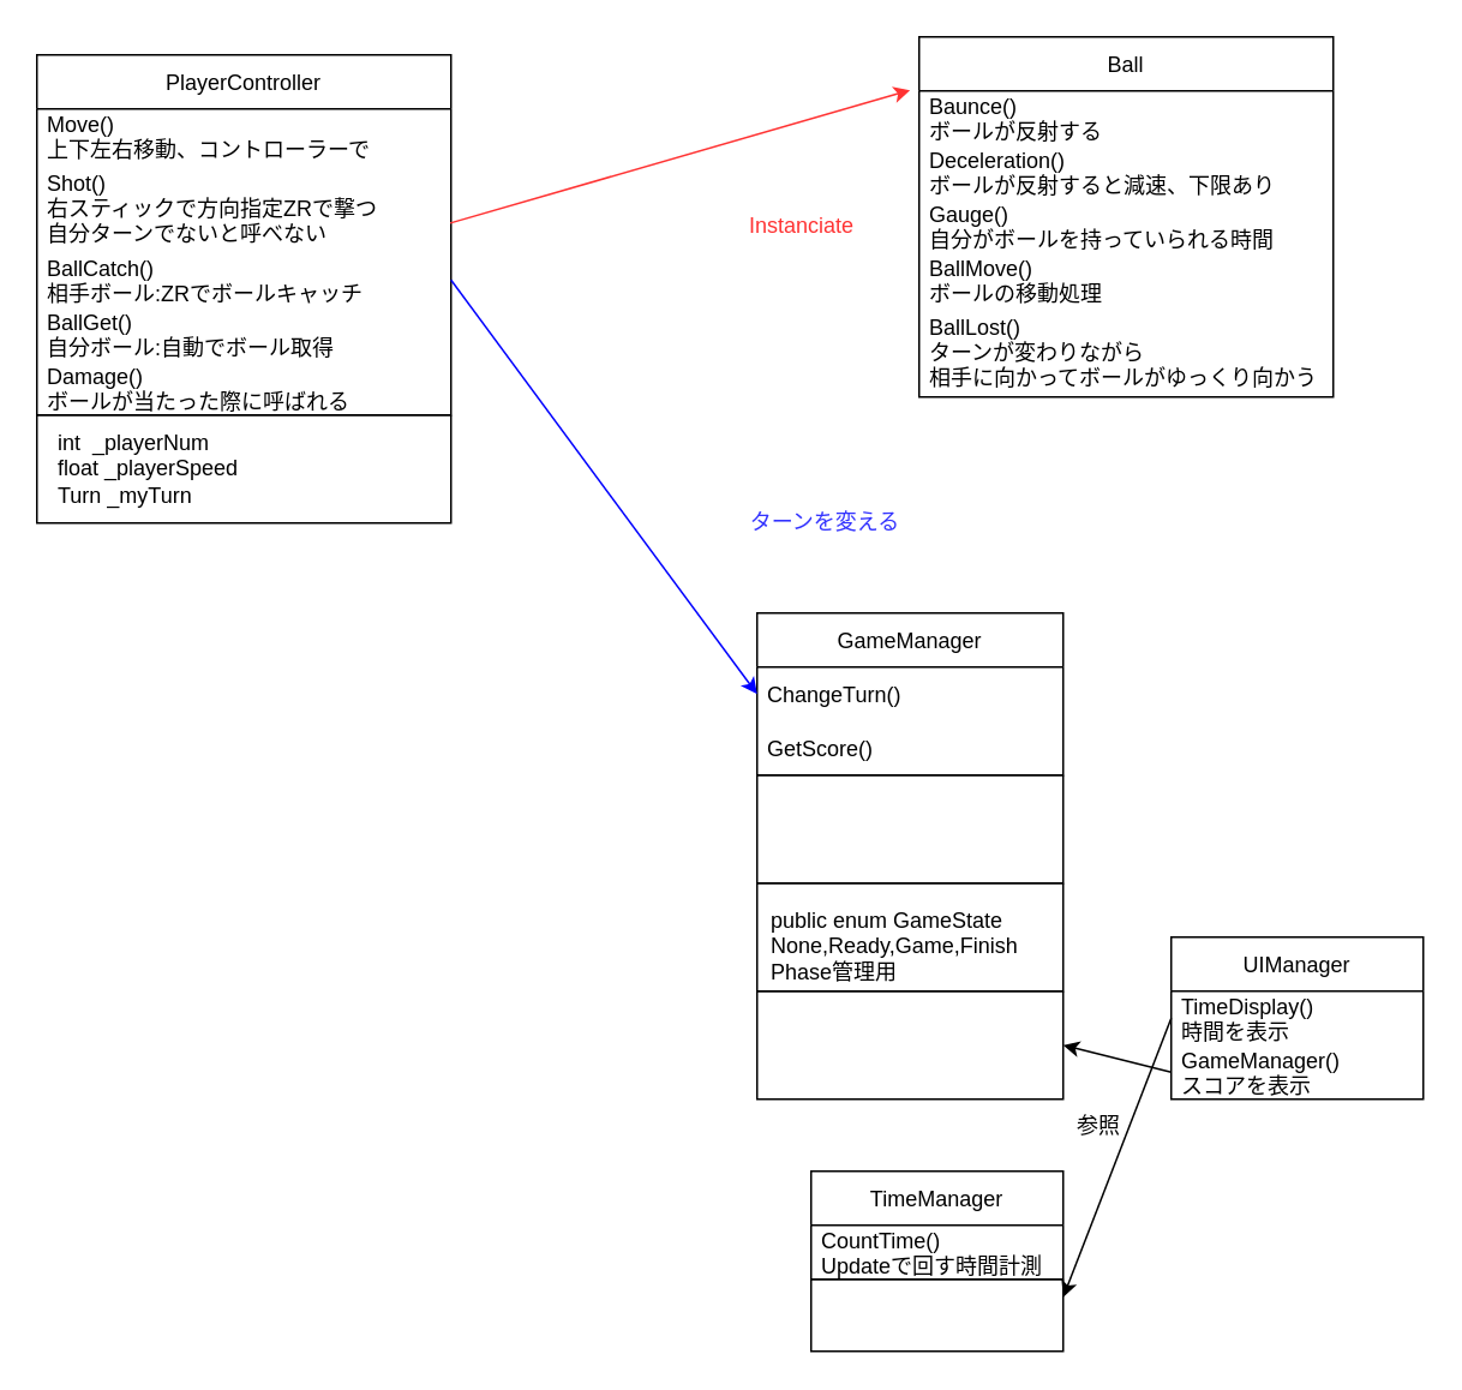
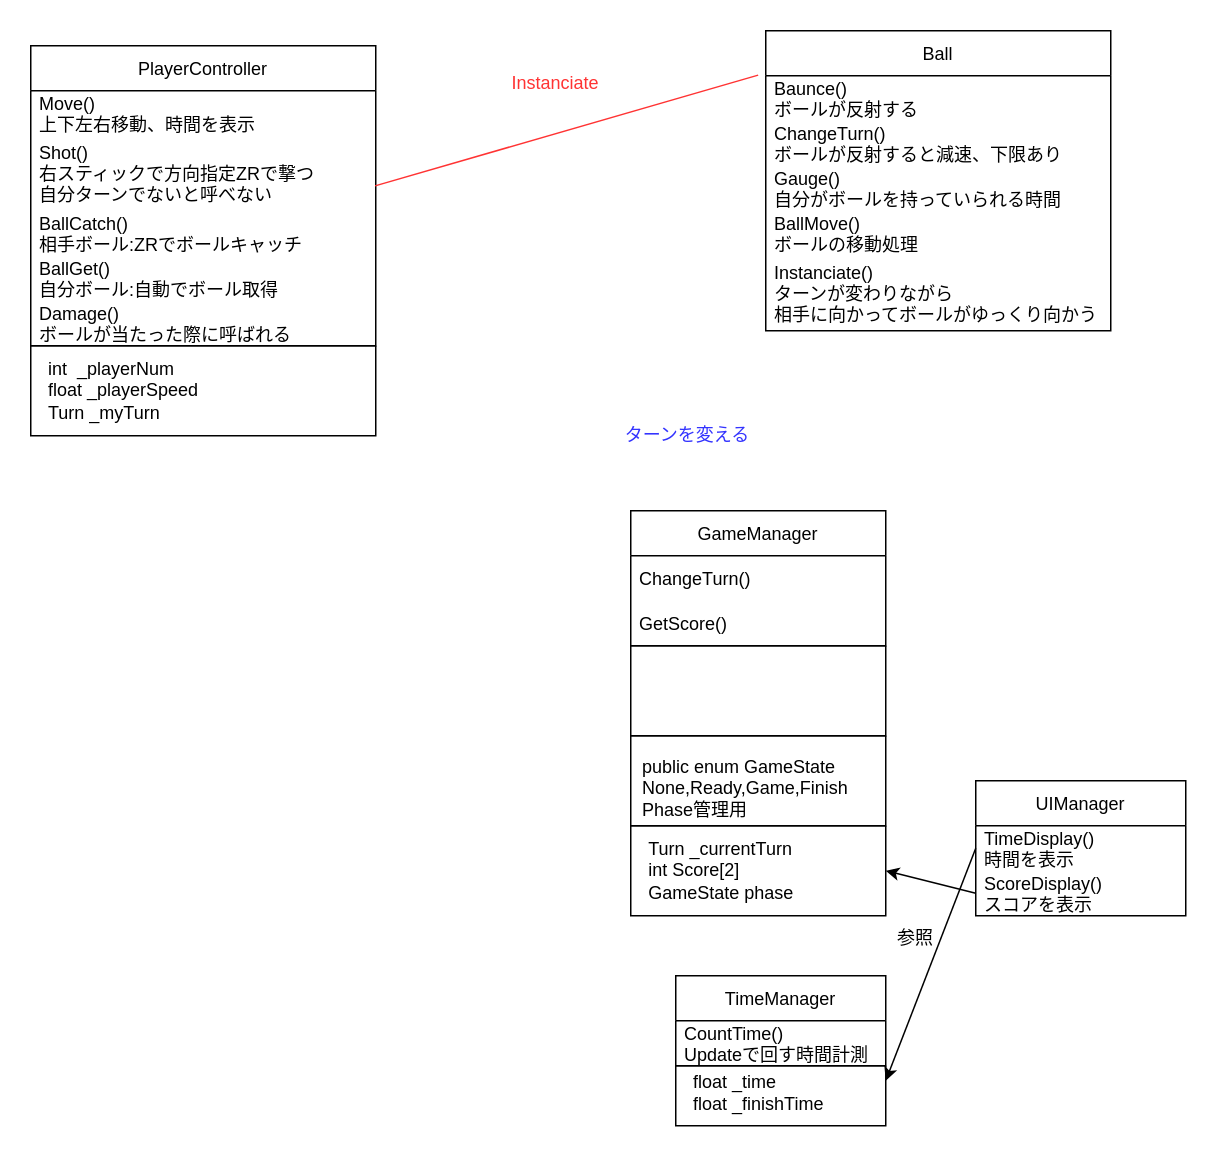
  <mxCell id="0" />
  <mxCell id="1" parent="0" />
  <mxCell id="2" value="PlayerController" style="swimlane;fontStyle=0;childLayout=stackLayout;horizontal=1;startSize=30;horizontalStack=0;resizeParent=1;resizeParentMax=0;resizeLast=0;collapsible=1;marginBottom=0;" vertex="1" parent="1"><mxGeometry x="20" y="30" width="230" height="200" as="geometry" /></mxCell>
- <mxCell id="3" value="Move()&#10;上下左右移動、コントローラーで" style="text;strokeColor=none;fillColor=none;align=left;verticalAlign=middle;spacingLeft=4;spacingRight=4;overflow=hidden;points=[[0,0.5],[1,0.5]];portConstraint=eastwest;rotatable=0;" vertex="1" parent="2"><mxGeometry y="30" width="230" height="30" as="geometry" /></mxCell>
+ <mxCell id="3" value="Move()&#10;上下左右移動、時間を表示" style="text;strokeColor=none;fillColor=none;align=left;verticalAlign=middle;spacingLeft=4;spacingRight=4;overflow=hidden;points=[[0,0.5],[1,0.5]];portConstraint=eastwest;rotatable=0;" vertex="1" parent="2"><mxGeometry y="30" width="230" height="30" as="geometry" /></mxCell>
  <mxCell id="4" value="Shot()&#10;右スティックで方向指定ZRで撃つ&#10;自分ターンでないと呼べない" style="text;strokeColor=none;fillColor=none;align=left;verticalAlign=middle;spacingLeft=4;spacingRight=4;overflow=hidden;points=[[0,0.5],[1,0.5]];portConstraint=eastwest;rotatable=0;" vertex="1" parent="2"><mxGeometry y="60" width="230" height="50" as="geometry" /></mxCell>
  <mxCell id="5" value="BallCatch()&#10;相手ボール:ZRでボールキャッチ" style="text;strokeColor=none;fillColor=none;align=left;verticalAlign=middle;spacingLeft=4;spacingRight=4;overflow=hidden;points=[[0,0.5],[1,0.5]];portConstraint=eastwest;rotatable=0;" vertex="1" parent="2"><mxGeometry y="110" width="230" height="30" as="geometry" /></mxCell>
  <mxCell id="6" value="BallGet()&#10;自分ボール:自動でボール取得" style="text;strokeColor=none;fillColor=none;align=left;verticalAlign=middle;spacingLeft=4;spacingRight=4;overflow=hidden;points=[[0,0.5],[1,0.5]];portConstraint=eastwest;rotatable=0;" vertex="1" parent="2"><mxGeometry y="140" width="230" height="30" as="geometry" /></mxCell>
  <mxCell id="7" value="Damage()&#10;ボールが当たった際に呼ばれる" style="text;strokeColor=none;fillColor=none;align=left;verticalAlign=middle;spacingLeft=4;spacingRight=4;overflow=hidden;points=[[0,0.5],[1,0.5]];portConstraint=eastwest;rotatable=0;" vertex="1" parent="2"><mxGeometry y="170" width="230" height="30" as="geometry" /></mxCell>
  <mxCell id="8" value="Ball" style="swimlane;fontStyle=0;childLayout=stackLayout;horizontal=1;startSize=30;horizontalStack=0;resizeParent=1;resizeParentMax=0;resizeLast=0;collapsible=1;marginBottom=0;" vertex="1" parent="1"><mxGeometry x="510" y="20" width="230" height="200" as="geometry" /></mxCell>
  <mxCell id="9" value="Baunce()&#10;ボールが反射する" style="text;strokeColor=none;fillColor=none;align=left;verticalAlign=middle;spacingLeft=4;spacingRight=4;overflow=hidden;points=[[0,0.5],[1,0.5]];portConstraint=eastwest;rotatable=0;" vertex="1" parent="8"><mxGeometry y="30" width="230" height="30" as="geometry" /></mxCell>
- <mxCell id="10" value="Deceleration()&#10;ボールが反射すると減速、下限あり" style="text;strokeColor=none;fillColor=none;align=left;verticalAlign=middle;spacingLeft=4;spacingRight=4;overflow=hidden;points=[[0,0.5],[1,0.5]];portConstraint=eastwest;rotatable=0;" vertex="1" parent="8"><mxGeometry y="60" width="230" height="30" as="geometry" /></mxCell>
+ <mxCell id="10" value="ChangeTurn()&#10;ボールが反射すると減速、下限あり" style="text;strokeColor=none;fillColor=none;align=left;verticalAlign=middle;spacingLeft=4;spacingRight=4;overflow=hidden;points=[[0,0.5],[1,0.5]];portConstraint=eastwest;rotatable=0;" vertex="1" parent="8"><mxGeometry y="60" width="230" height="30" as="geometry" /></mxCell>
  <mxCell id="11" value="Gauge()&#10;自分がボールを持っていられる時間" style="text;strokeColor=none;fillColor=none;align=left;verticalAlign=middle;spacingLeft=4;spacingRight=4;overflow=hidden;points=[[0,0.5],[1,0.5]];portConstraint=eastwest;rotatable=0;" vertex="1" parent="8"><mxGeometry y="90" width="230" height="30" as="geometry" /></mxCell>
  <mxCell id="12" value="BallMove()&#10;ボールの移動処理" style="text;strokeColor=none;fillColor=none;align=left;verticalAlign=middle;spacingLeft=4;spacingRight=4;overflow=hidden;points=[[0,0.5],[1,0.5]];portConstraint=eastwest;rotatable=0;" vertex="1" parent="8"><mxGeometry y="120" width="230" height="30" as="geometry" /></mxCell>
- <mxCell id="13" value="BallLost()&#10;ターンが変わりながら&#10;相手に向かってボールがゆっくり向かう" style="text;strokeColor=none;fillColor=none;align=left;verticalAlign=middle;spacingLeft=4;spacingRight=4;overflow=hidden;points=[[0,0.5],[1,0.5]];portConstraint=eastwest;rotatable=0;" vertex="1" parent="8"><mxGeometry y="150" width="230" height="50" as="geometry" /></mxCell>
+ <mxCell id="13" value="Instanciate()&#10;ターンが変わりながら&#10;相手に向かってボールがゆっくり向かう" style="text;strokeColor=none;fillColor=none;align=left;verticalAlign=middle;spacingLeft=4;spacingRight=4;overflow=hidden;points=[[0,0.5],[1,0.5]];portConstraint=eastwest;rotatable=0;" vertex="1" parent="8"><mxGeometry y="150" width="230" height="50" as="geometry" /></mxCell>
  <mxCell id="14" value="GameManager" style="swimlane;fontStyle=0;childLayout=stackLayout;horizontal=1;startSize=30;horizontalStack=0;resizeParent=1;resizeParentMax=0;resizeLast=0;collapsible=1;marginBottom=0;" vertex="1" parent="1"><mxGeometry x="420" y="340" width="170" height="90" as="geometry" /></mxCell>
  <mxCell id="15" value="ChangeTurn()" style="text;strokeColor=none;fillColor=none;align=left;verticalAlign=middle;spacingLeft=4;spacingRight=4;overflow=hidden;points=[[0,0.5],[1,0.5]];portConstraint=eastwest;rotatable=0;" vertex="1" parent="14"><mxGeometry y="30" width="170" height="30" as="geometry" /></mxCell>
  <mxCell id="16" value="GetScore()" style="text;strokeColor=none;fillColor=none;align=left;verticalAlign=middle;spacingLeft=4;spacingRight=4;overflow=hidden;points=[[0,0.5],[1,0.5]];portConstraint=eastwest;rotatable=0;" vertex="1" parent="14"><mxGeometry y="60" width="170" height="30" as="geometry" /></mxCell>
  <mxCell id="17" value="UIManager" style="swimlane;fontStyle=0;childLayout=stackLayout;horizontal=1;startSize=30;horizontalStack=0;resizeParent=1;resizeParentMax=0;resizeLast=0;collapsible=1;marginBottom=0;" vertex="1" parent="1"><mxGeometry x="650" y="520" width="140" height="90" as="geometry" /></mxCell>
  <mxCell id="18" value="TimeDisplay()&#10;時間を表示&#10;" style="text;strokeColor=none;fillColor=none;align=left;verticalAlign=middle;spacingLeft=4;spacingRight=4;overflow=hidden;points=[[0,0.5],[1,0.5]];portConstraint=eastwest;rotatable=0;" vertex="1" parent="17"><mxGeometry y="30" width="140" height="30" as="geometry" /></mxCell>
- <mxCell id="19" value="GameManager()&#10;スコアを表示" style="text;strokeColor=none;fillColor=none;align=left;verticalAlign=middle;spacingLeft=4;spacingRight=4;overflow=hidden;points=[[0,0.5],[1,0.5]];portConstraint=eastwest;rotatable=0;" vertex="1" parent="17"><mxGeometry y="60" width="140" height="30" as="geometry" /></mxCell>
+ <mxCell id="19" value="ScoreDisplay()&#10;スコアを表示" style="text;strokeColor=none;fillColor=none;align=left;verticalAlign=middle;spacingLeft=4;spacingRight=4;overflow=hidden;points=[[0,0.5],[1,0.5]];portConstraint=eastwest;rotatable=0;" vertex="1" parent="17"><mxGeometry y="60" width="140" height="30" as="geometry" /></mxCell>
  <mxCell id="20" value="TimeManager" style="swimlane;fontStyle=0;childLayout=stackLayout;horizontal=1;startSize=30;horizontalStack=0;resizeParent=1;resizeParentMax=0;resizeLast=0;collapsible=1;marginBottom=0;" vertex="1" parent="1"><mxGeometry x="450" y="650" width="140" height="60" as="geometry" /></mxCell>
  <mxCell id="21" value="CountTime()&#10;Updateで回す時間計測" style="text;strokeColor=none;fillColor=none;align=left;verticalAlign=middle;spacingLeft=4;spacingRight=4;overflow=hidden;points=[[0,0.5],[1,0.5]];portConstraint=eastwest;rotatable=0;" vertex="1" parent="20"><mxGeometry y="30" width="140" height="30" as="geometry" /></mxCell>
  <mxCell id="22" value="" style="swimlane;startSize=0;" vertex="1" parent="1"><mxGeometry x="20" y="230" width="230" height="60" as="geometry" /></mxCell>
  <mxCell id="23" value="int&amp;nbsp; _playerNum&lt;br&gt;float _playerSpeed&lt;br&gt;Turn _myTurn" style="text;html=1;align=left;verticalAlign=middle;resizable=0;points=[];autosize=1;strokeColor=none;fillColor=none;" vertex="1" parent="22"><mxGeometry x="10" width="120" height="60" as="geometry" /></mxCell>
- <mxCell id="24" value="" style="endArrow=classic;html=1;rounded=0;exitX=0.998;exitY=0.668;exitDx=0;exitDy=0;exitPerimeter=0;entryX=-0.022;entryY=0.148;entryDx=0;entryDy=0;entryPerimeter=0;strokeColor=#FF3333;" edge="1" parent="1" source="4" target="8"><mxGeometry width="50" height="50" relative="1" as="geometry"><mxPoint x="440" y="300" as="sourcePoint" /><mxPoint x="490" y="250" as="targetPoint" /></mxGeometry></mxCell>
- <mxCell id="25" value="&lt;font color=&quot;#ff3333&quot;&gt;Instanciate&lt;/font&gt;" style="text;html=1;strokeColor=none;fillColor=none;align=center;verticalAlign=middle;whiteSpace=wrap;rounded=0;" vertex="1" parent="1"><mxGeometry x="415" y="110" width="60" height="30" as="geometry" /></mxCell>
- <mxCell id="26" value="" style="endArrow=classic;html=1;rounded=0;exitX=1;exitY=0.5;exitDx=0;exitDy=0;entryX=0;entryY=0.5;entryDx=0;entryDy=0;strokeColor=#0000FF;" edge="1" parent="1" source="5" target="15"><mxGeometry width="50" height="50" relative="1" as="geometry"><mxPoint x="440" y="300" as="sourcePoint" /><mxPoint x="440" y="230" as="targetPoint" /></mxGeometry></mxCell>
+ <mxCell id="24" value="" style="endArrow=none;html=1;rounded=0;exitX=0.998;exitY=0.668;exitDx=0;exitDy=0;exitPerimeter=0;entryX=-0.022;entryY=0.148;entryDx=0;entryDy=0;entryPerimeter=0;strokeColor=#FF3333;" edge="1" parent="1" source="4" target="8"><mxGeometry width="50" height="50" relative="1" as="geometry"><mxPoint x="440" y="300" as="sourcePoint" /><mxPoint x="490" y="250" as="targetPoint" /></mxGeometry></mxCell>
+ <mxCell id="25" value="&lt;font color=&quot;#ff3333&quot;&gt;Instanciate&lt;/font&gt;" style="text;html=1;strokeColor=none;fillColor=none;align=center;verticalAlign=middle;whiteSpace=wrap;rounded=0;" vertex="1" parent="1"><mxGeometry x="340" y="40" width="60" height="30" as="geometry" /></mxCell>
  <mxCell id="27" value="&lt;font color=&quot;#3333ff&quot;&gt;ターンを変える&lt;/font&gt;" style="text;html=1;strokeColor=none;fillColor=none;align=center;verticalAlign=middle;whiteSpace=wrap;rounded=0;" vertex="1" parent="1"><mxGeometry x="395" y="275" width="126" height="30" as="geometry" /></mxCell>
  <mxCell id="28" value="" style="swimlane;startSize=0;fontColor=#3333FF;" vertex="1" parent="1"><mxGeometry x="420" y="550" width="170" height="60" as="geometry" /></mxCell>
+ <mxCell id="29" value="&lt;div style=&quot;text-align: left;&quot;&gt;&lt;span style=&quot;color: rgb(0, 0, 0); background-color: initial;&quot;&gt;Turn _currentTurn&lt;/span&gt;&lt;/div&gt;&lt;font color=&quot;#000000&quot;&gt;&lt;div style=&quot;text-align: left;&quot;&gt;&lt;span style=&quot;background-color: initial;&quot;&gt;int Score[2]&lt;/span&gt;&lt;/div&gt;&lt;div style=&quot;text-align: left;&quot;&gt;&lt;span style=&quot;background-color: initial;&quot;&gt;GameState phase&lt;/span&gt;&lt;/div&gt;&lt;/font&gt;" style="text;html=1;align=center;verticalAlign=middle;resizable=0;points=[];autosize=1;strokeColor=none;fillColor=none;fontColor=#3333FF;" vertex="1" parent="28"><mxGeometry width="120" height="60" as="geometry" /></mxCell>
  <mxCell id="30" value="" style="endArrow=classic;html=1;fontColor=#000000;strokeColor=#000000;strokeWidth=1;curved=1;exitX=0;exitY=0.5;exitDx=0;exitDy=0;entryX=1;entryY=0.5;entryDx=0;entryDy=0;" edge="1" parent="1" source="19" target="28"><mxGeometry width="50" height="50" relative="1" as="geometry"><mxPoint x="480" y="530" as="sourcePoint" /><mxPoint x="530" y="480" as="targetPoint" /></mxGeometry></mxCell>
  <mxCell id="31" value="" style="endArrow=classic;html=1;fontColor=#000000;strokeColor=#000000;strokeWidth=1;curved=1;exitX=0;exitY=0.5;exitDx=0;exitDy=0;entryX=1;entryY=0.25;entryDx=0;entryDy=0;" edge="1" parent="1" source="18" target="32"><mxGeometry width="50" height="50" relative="1" as="geometry"><mxPoint x="480" y="530" as="sourcePoint" /><mxPoint x="530" y="480" as="targetPoint" /></mxGeometry></mxCell>
  <mxCell id="32" value="" style="swimlane;startSize=0;fontColor=#000000;" vertex="1" parent="1"><mxGeometry x="450" y="710" width="140" height="40" as="geometry" /></mxCell>
+ <mxCell id="33" value="float _time&lt;br&gt;float _finishTime" style="text;html=1;strokeColor=none;fillColor=none;align=left;verticalAlign=middle;whiteSpace=wrap;rounded=0;fontColor=#000000;" vertex="1" parent="32"><mxGeometry x="10" y="5" width="120" height="25" as="geometry" /></mxCell>
  <mxCell id="34" value="参照" style="text;html=1;strokeColor=none;fillColor=none;align=center;verticalAlign=middle;whiteSpace=wrap;rounded=0;fontColor=#000000;" vertex="1" parent="1"><mxGeometry x="580" y="610" width="60" height="30" as="geometry" /></mxCell>
  <mxCell id="35" value="" style="swimlane;startSize=0;fontColor=#000000;" vertex="1" parent="1"><mxGeometry x="420" y="430" width="170" height="60" as="geometry" /></mxCell>
  <mxCell id="36" value="" style="swimlane;startSize=0;fontColor=#000000;" vertex="1" parent="1"><mxGeometry x="420" y="490" width="170" height="60" as="geometry" /></mxCell>
  <mxCell id="37" value="public enum GameState&lt;br&gt;None,Ready,Game,Finish&lt;br&gt;Phase管理用" style="text;html=1;strokeColor=none;fillColor=none;align=left;verticalAlign=middle;whiteSpace=wrap;rounded=0;fontColor=#000000;" vertex="1" parent="36"><mxGeometry x="6" y="20" width="164" height="30" as="geometry" /></mxCell>
